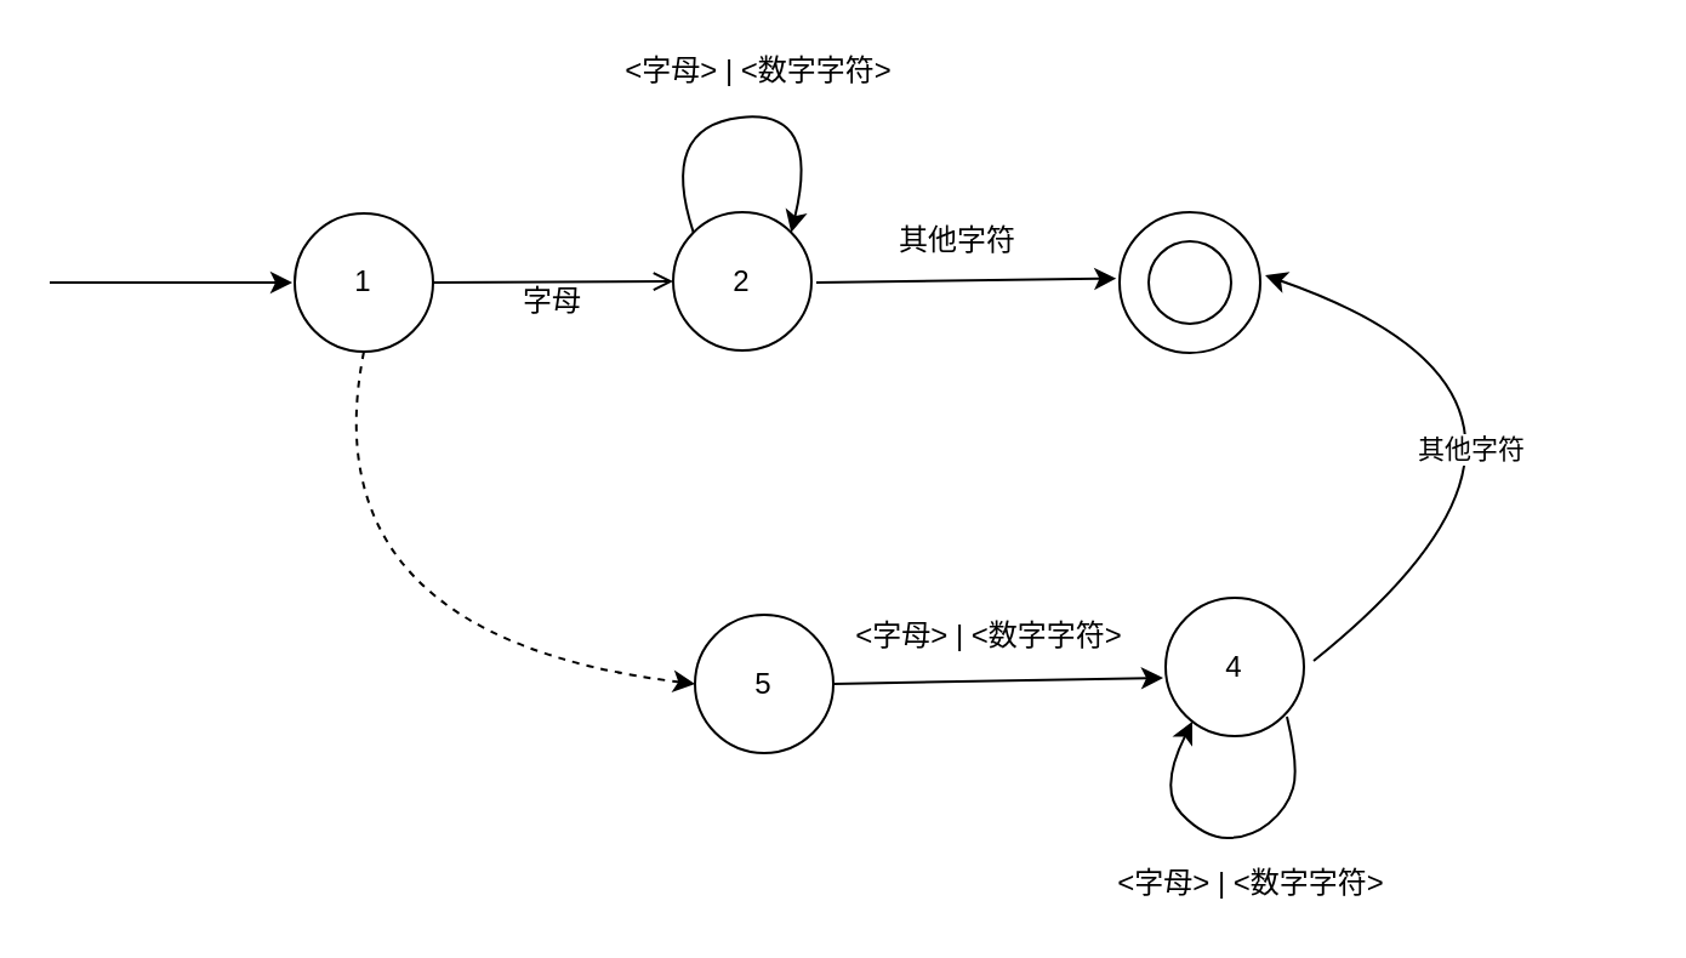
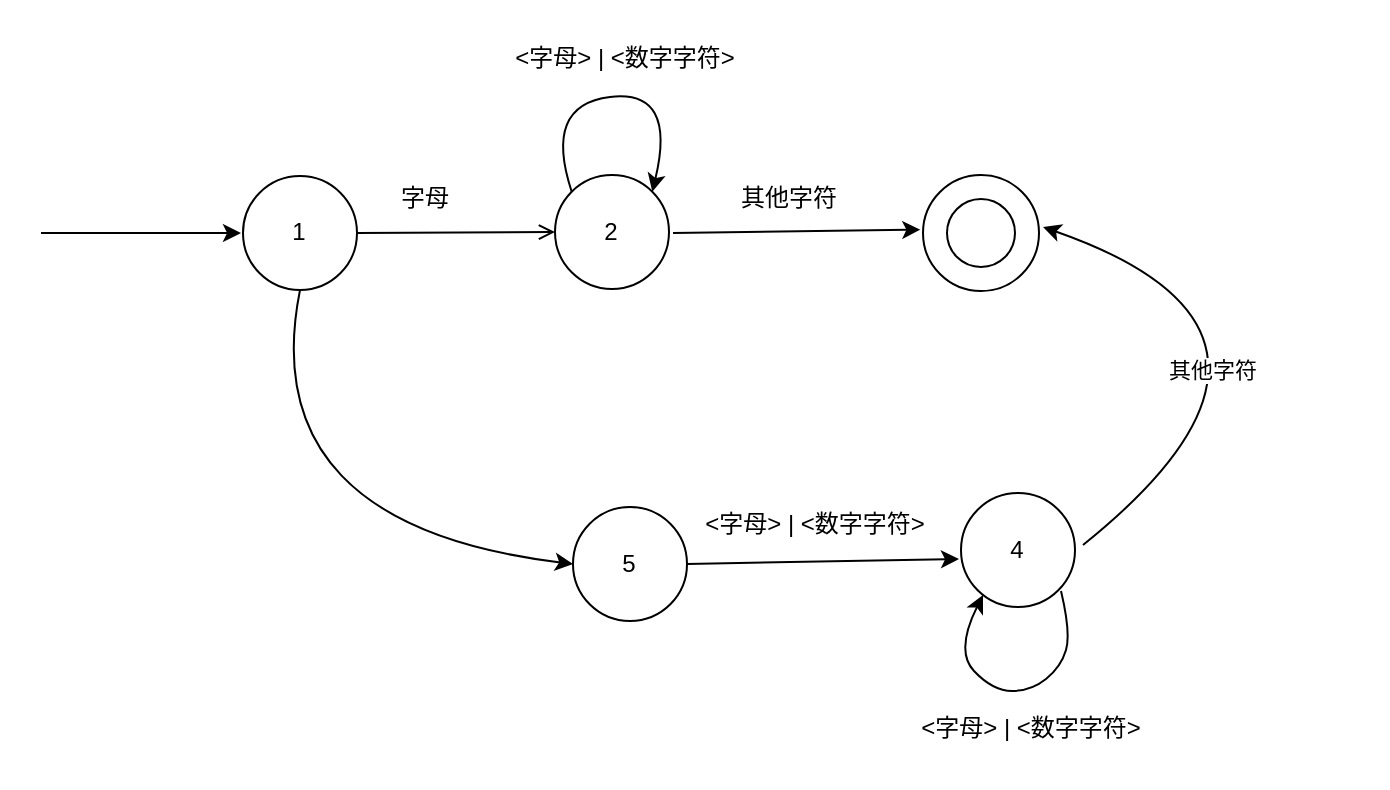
  <mxCell id="0" />
  <mxCell id="1" parent="0" />
  <mxCell id="2" value="1" style="ellipse;whiteSpace=wrap;html=1;aspect=fixed;" vertex="1" parent="1"><mxGeometry x="121" y="87.5" width="57" height="57" as="geometry" /></mxCell>
  <mxCell id="3" value="" style="verticalLabelPosition=bottom;verticalAlign=top;html=1;shape=mxgraph.basic.donut;dx=12;" vertex="1" parent="1"><mxGeometry x="461" y="87" width="58" height="58" as="geometry" /></mxCell>
  <mxCell id="4" value="2" style="ellipse;whiteSpace=wrap;html=1;aspect=fixed;" vertex="1" parent="1"><mxGeometry x="277" y="87" width="57" height="57" as="geometry" /></mxCell>
  <mxCell id="5" value="5" style="ellipse;whiteSpace=wrap;html=1;aspect=fixed;" vertex="1" parent="1"><mxGeometry x="286" y="253" width="57" height="57" as="geometry" /></mxCell>
  <mxCell id="6" value="4" style="ellipse;whiteSpace=wrap;html=1;aspect=fixed;" vertex="1" parent="1"><mxGeometry x="480" y="246" width="57" height="57" as="geometry" /></mxCell>
  <mxCell id="7" value="" style="endArrow=classic;html=1;rounded=0;" edge="1" parent="1"><mxGeometry width="50" height="50" relative="1" as="geometry"><mxPoint x="20" y="116" as="sourcePoint" /><mxPoint x="120" y="116" as="targetPoint" /></mxGeometry></mxCell>
  <mxCell id="8" value="" style="endArrow=open;html=1;rounded=0;exitX=1;exitY=0.5;exitDx=0;exitDy=0;entryX=0;entryY=0.5;entryDx=0;entryDy=0;" edge="1" parent="1" source="2" target="4"><mxGeometry width="50" height="50" relative="1" as="geometry"><mxPoint x="203" y="143" as="sourcePoint" /><mxPoint x="253" y="93" as="targetPoint" /></mxGeometry></mxCell>
- <mxCell id="9" value="字母" style="text;html=1;align=center;verticalAlign=middle;resizable=0;points=[];autosize=1;strokeColor=none;fillColor=none;" vertex="1" parent="1"><mxGeometry x="210" y="115" width="34" height="18" as="geometry" /></mxCell>
+ <mxCell id="9" value="字母" style="text;html=1;align=center;verticalAlign=middle;resizable=0;points=[];autosize=1;strokeColor=none;fillColor=none;" vertex="1" parent="1"><mxGeometry x="195" y="90" width="34" height="18" as="geometry" /></mxCell>
  <mxCell id="10" value="" style="curved=1;endArrow=classic;html=1;rounded=0;exitX=0;exitY=0;exitDx=0;exitDy=0;entryX=1;entryY=0;entryDx=0;entryDy=0;" edge="1" parent="1" source="4" target="4"><mxGeometry width="50" height="50" relative="1" as="geometry"><mxPoint x="277" y="47" as="sourcePoint" /><mxPoint x="344" y="54" as="targetPoint" /><Array as="points"><mxPoint x="271" y="52" /><mxPoint x="338" y="44" /></Array></mxGeometry></mxCell>
  <mxCell id="11" value="" style="endArrow=classic;html=1;rounded=0;entryX=-0.023;entryY=0.471;entryDx=0;entryDy=0;entryPerimeter=0;" edge="1" parent="1" target="3"><mxGeometry width="50" height="50" relative="1" as="geometry"><mxPoint x="336" y="116" as="sourcePoint" /><mxPoint x="422" y="87" as="targetPoint" /></mxGeometry></mxCell>
  <mxCell id="12" value="其他字符" style="text;html=1;align=center;verticalAlign=middle;resizable=0;points=[];autosize=1;strokeColor=none;fillColor=none;" vertex="1" parent="1"><mxGeometry x="365" y="90" width="58" height="18" as="geometry" /></mxCell>
  <mxCell id="13" value="&amp;lt;字母&amp;gt; | &amp;lt;数字字符&amp;gt;" style="text;html=1;align=center;verticalAlign=middle;resizable=0;points=[];autosize=1;strokeColor=none;fillColor=none;" vertex="1" parent="1"><mxGeometry x="252" y="20" width="120" height="18" as="geometry" /></mxCell>
- <mxCell id="14" value="" style="curved=1;endArrow=classic;html=1;rounded=0;exitX=0.5;exitY=1;exitDx=0;exitDy=0;entryX=0;entryY=0.5;entryDx=0;entryDy=0;dashed=1;" edge="1" parent="1" source="2" target="5"><mxGeometry width="50" height="50" relative="1" as="geometry"><mxPoint x="140.347" y="305.347" as="sourcePoint" /><mxPoint x="180.653" y="305.347" as="targetPoint" /><Array as="points"><mxPoint x="126" y="262" /></Array></mxGeometry></mxCell>
+ <mxCell id="14" value="" style="curved=1;endArrow=classic;html=1;rounded=0;exitX=0.5;exitY=1;exitDx=0;exitDy=0;entryX=0;entryY=0.5;entryDx=0;entryDy=0;" edge="1" parent="1" source="2" target="5"><mxGeometry width="50" height="50" relative="1" as="geometry"><mxPoint x="140.347" y="305.347" as="sourcePoint" /><mxPoint x="180.653" y="305.347" as="targetPoint" /><Array as="points"><mxPoint x="126" y="262" /></Array></mxGeometry></mxCell>
  <mxCell id="15" value="" style="endArrow=classic;html=1;rounded=0;exitX=1;exitY=0.5;exitDx=0;exitDy=0;" edge="1" parent="1" source="5"><mxGeometry width="50" height="50" relative="1" as="geometry"><mxPoint x="380" y="311" as="sourcePoint" /><mxPoint x="479" y="279" as="targetPoint" /></mxGeometry></mxCell>
  <mxCell id="16" value="&amp;lt;字母&amp;gt; | &amp;lt;数字字符&amp;gt;" style="text;html=1;align=center;verticalAlign=middle;resizable=0;points=[];autosize=1;strokeColor=none;fillColor=none;" vertex="1" parent="1"><mxGeometry x="347" y="253" width="120" height="18" as="geometry" /></mxCell>
  <mxCell id="17" value="" style="curved=1;endArrow=classic;html=1;rounded=0;" edge="1" parent="1"><mxGeometry width="50" height="50" relative="1" as="geometry"><mxPoint x="530" y="295" as="sourcePoint" /><mxPoint x="491" y="297" as="targetPoint" /><Array as="points"><mxPoint x="535" y="316" /><mxPoint x="530" y="333" /><mxPoint x="515" y="345" /><mxPoint x="496" y="345" /><mxPoint x="477" y="325" /></Array></mxGeometry></mxCell>
  <mxCell id="18" value="" style="curved=1;endArrow=classic;html=1;rounded=0;" edge="1" parent="1"><mxGeometry width="50" height="50" relative="1" as="geometry"><mxPoint x="541" y="272" as="sourcePoint" /><mxPoint x="521" y="113" as="targetPoint" /><Array as="points"><mxPoint x="673" y="166" /></Array></mxGeometry></mxCell>
  <mxCell id="19" value="其他字符" style="edgeLabel;html=1;align=center;verticalAlign=middle;resizable=0;points=[];" vertex="1" connectable="0" parent="18"><mxGeometry x="-0.361" y="29" relative="1" as="geometry"><mxPoint y="1" as="offset" /></mxGeometry></mxCell>
  <mxCell id="20" value="&amp;lt;字母&amp;gt; | &amp;lt;数字字符&amp;gt;" style="text;html=1;align=center;verticalAlign=middle;resizable=0;points=[];autosize=1;strokeColor=none;fillColor=none;" vertex="1" parent="1"><mxGeometry x="455" y="355" width="120" height="18" as="geometry" /></mxCell>
